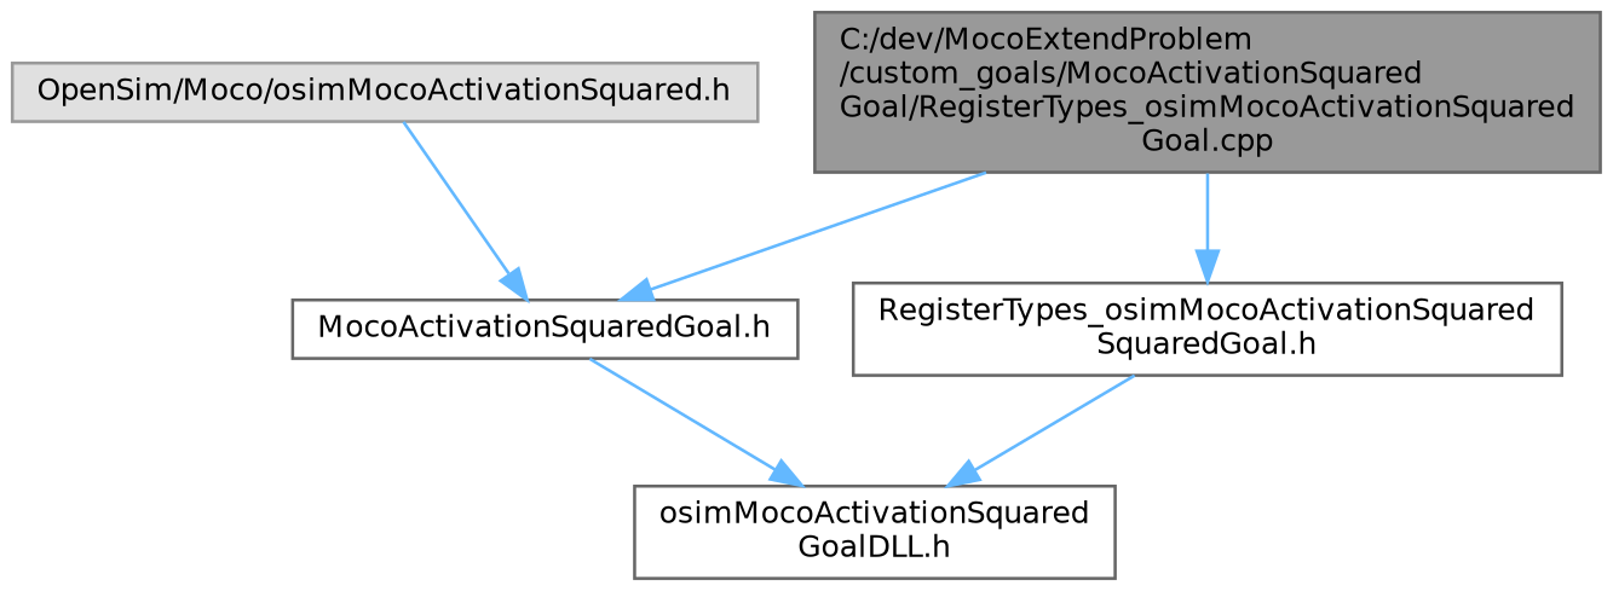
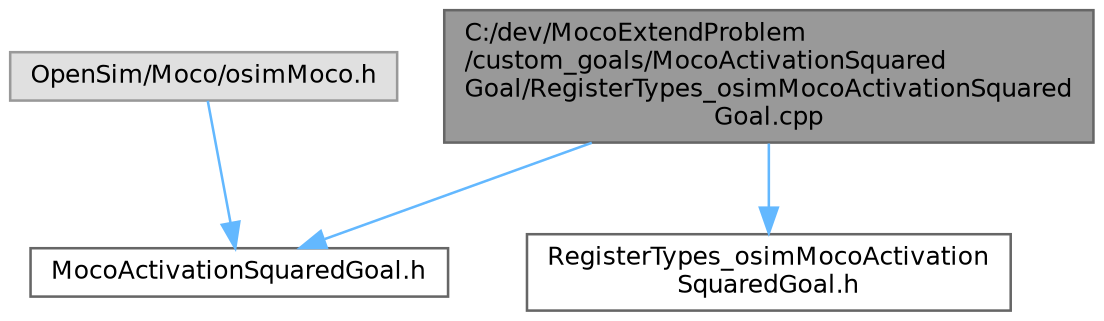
  digraph {
    node [color=grey40 fillcolor=white fontname=Helvetica fontsize=10 shape=box style=filled]
    edge [color=steelblue1 fontname=Helvetica fontsize=10 labelfontname=Helvetica labelfontsize=10 style=solid]
    n1 [color=gray40 fillcolor=grey60 fontcolor=black height=0.2 label="C:/dev/MocoExtendProblem\l/custom_goals/MocoActivationSquared\lGoal/RegisterTypes_osimMocoActivationSquared\lGoal.cpp" width=0.4]
    n2 [height=0.2 label="MocoActivationSquaredGoal.h" width=0.4]
-   n3 [height=0.2 label="RegisterTypes_osimMocoActivationSquared\lSquaredGoal.h" width=0.4]
-   n4 [height=0.2 label="osimMocoActivationSquared\lGoalDLL.h" width=0.4]
-   n5 [color=grey60 fillcolor="#E0E0E0" height=0.2 label="OpenSim/Moco/osimMocoActivationSquared.h" width=0.4]
+   n3 [height=0.2 label="RegisterTypes_osimMocoActivation\lSquaredGoal.h" width=0.4]
+   n5 [color=grey60 fillcolor="#E0E0E0" height=0.2 label="OpenSim/Moco/osimMoco.h" width=0.4]
    n1 -> n2
    n1 -> n3
-   n2 -> n4
-   n3 -> n4
    n5 -> n2
  }
